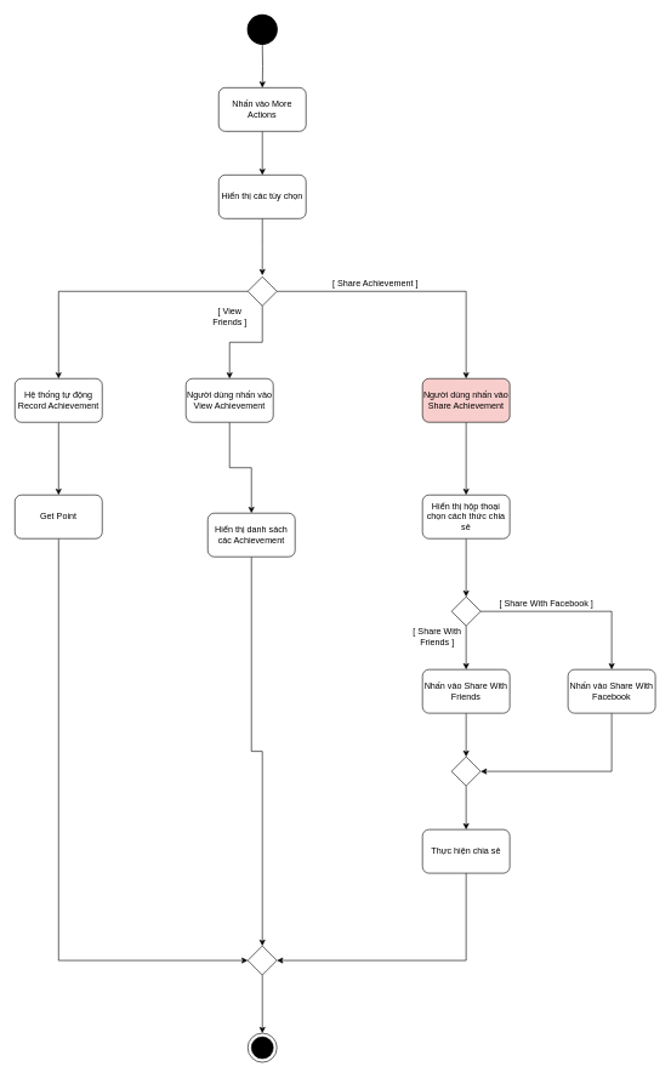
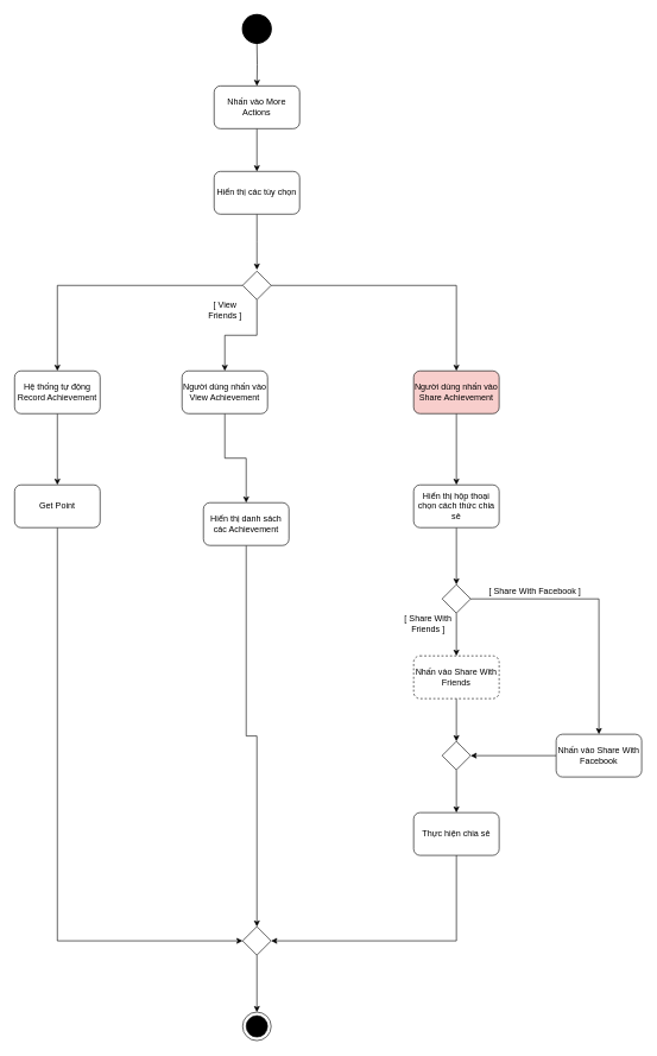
  <mxCell id="0" />
  <mxCell id="1" parent="0" />
  <mxCell id="2" value="" style="shape=ellipse;html=1;fillColor=#000000;strokeWidth=2;verticalLabelPosition=bottom;verticalAlignment=top;perimeter=ellipsePerimeter;" parent="1" vertex="1"><mxGeometry x="340" y="20" width="40" height="40" as="geometry" /></mxCell>
  <mxCell id="3" style="edgeStyle=orthogonalEdgeStyle;rounded=0;orthogonalLoop=1;jettySize=auto;html=1;entryX=0;entryY=0.5;entryDx=0;entryDy=0;" parent="1" source="4" edge="1"><mxGeometry relative="1" as="geometry"><mxPoint x="360" y="378" as="targetPoint" /></mxGeometry></mxCell>
  <mxCell id="4" value="Hiển thị các tùy chọn" style="rounded=1;whiteSpace=wrap;html=1;" parent="1" vertex="1"><mxGeometry x="300" y="240" width="120" height="60" as="geometry" /></mxCell>
  <mxCell id="5" style="edgeStyle=orthogonalEdgeStyle;rounded=0;orthogonalLoop=1;jettySize=auto;html=1;entryX=0.5;entryY=0;entryDx=0;entryDy=0;" parent="1" source="6" target="37" edge="1"><mxGeometry relative="1" as="geometry" /></mxCell>
  <mxCell id="6" value="&lt;span&gt;Người dùng nhấn vào View Achievement&lt;/span&gt;" style="rounded=1;whiteSpace=wrap;html=1;" parent="1" vertex="1"><mxGeometry x="255" y="520" width="120" height="60" as="geometry" /></mxCell>
  <mxCell id="7" style="edgeStyle=orthogonalEdgeStyle;rounded=0;orthogonalLoop=1;jettySize=auto;html=1;" parent="1" source="8" target="13" edge="1"><mxGeometry relative="1" as="geometry" /></mxCell>
  <mxCell id="8" value="Hệ thống tự động Record Achievement" style="rounded=1;whiteSpace=wrap;html=1;" parent="1" vertex="1"><mxGeometry x="20" y="520" width="120" height="60" as="geometry" /></mxCell>
  <mxCell id="9" style="edgeStyle=orthogonalEdgeStyle;rounded=0;orthogonalLoop=1;jettySize=auto;html=1;entryX=0.5;entryY=0;entryDx=0;entryDy=0;" parent="1" source="11" target="27" edge="1"><mxGeometry relative="1" as="geometry" /></mxCell>
  <mxCell id="10" style="edgeStyle=orthogonalEdgeStyle;rounded=0;orthogonalLoop=1;jettySize=auto;html=1;" parent="1" source="11" target="29" edge="1"><mxGeometry relative="1" as="geometry" /></mxCell>
  <mxCell id="11" value="" style="shape=rhombus;html=1;verticalLabelPosition=bottom;verticalAlignment=top;" parent="1" vertex="1"><mxGeometry x="620" y="820" width="40" height="40" as="geometry" /></mxCell>
  <mxCell id="12" style="edgeStyle=orthogonalEdgeStyle;rounded=0;orthogonalLoop=1;jettySize=auto;html=1;entryX=0;entryY=0.5;entryDx=0;entryDy=0;" parent="1" source="13" target="35" edge="1"><mxGeometry relative="1" as="geometry"><Array as="points"><mxPoint x="80" y="1320" /></Array></mxGeometry></mxCell>
  <mxCell id="13" value="Get Point" style="rounded=1;whiteSpace=wrap;html=1;" parent="1" vertex="1"><mxGeometry x="20" y="680" width="120" height="60" as="geometry" /></mxCell>
  <mxCell id="14" value="" style="shape=mxgraph.sysml.actFinal;html=1;verticalLabelPosition=bottom;labelBackgroundColor=#ffffff;verticalAlign=top;" parent="1" vertex="1"><mxGeometry x="340" y="1420" width="40" height="40" as="geometry" /></mxCell>
  <mxCell id="15" style="edgeStyle=orthogonalEdgeStyle;rounded=0;orthogonalLoop=1;jettySize=auto;html=1;entryX=0.5;entryY=0;entryDx=0;entryDy=0;" parent="1" source="16" target="4" edge="1"><mxGeometry relative="1" as="geometry" /></mxCell>
  <mxCell id="16" value="Nhấn vào More Actions" style="rounded=1;whiteSpace=wrap;html=1;" parent="1" vertex="1"><mxGeometry x="300" y="120" width="120" height="60" as="geometry" /></mxCell>
  <mxCell id="17" style="edgeStyle=orthogonalEdgeStyle;rounded=0;orthogonalLoop=1;jettySize=auto;html=1;" parent="1" target="16" edge="1"><mxGeometry relative="1" as="geometry"><mxPoint x="360" y="60" as="sourcePoint" /></mxGeometry></mxCell>
  <mxCell id="18" style="edgeStyle=orthogonalEdgeStyle;rounded=0;orthogonalLoop=1;jettySize=auto;html=1;" parent="1" source="19" target="25" edge="1"><mxGeometry relative="1" as="geometry" /></mxCell>
  <mxCell id="19" value="Người dùng nhấn vào Share Achievement" style="rounded=1;whiteSpace=wrap;html=1;fillColor=#f8cecc;" parent="1" vertex="1"><mxGeometry x="580" y="520" width="120" height="60" as="geometry" /></mxCell>
  <mxCell id="20" style="edgeStyle=orthogonalEdgeStyle;rounded=0;orthogonalLoop=1;jettySize=auto;html=1;" parent="1" source="23" target="8" edge="1"><mxGeometry relative="1" as="geometry" /></mxCell>
  <mxCell id="21" style="edgeStyle=orthogonalEdgeStyle;rounded=0;orthogonalLoop=1;jettySize=auto;html=1;entryX=0.5;entryY=0;entryDx=0;entryDy=0;" parent="1" source="23" target="6" edge="1"><mxGeometry relative="1" as="geometry" /></mxCell>
  <mxCell id="22" style="edgeStyle=orthogonalEdgeStyle;rounded=0;orthogonalLoop=1;jettySize=auto;html=1;entryX=0.5;entryY=0;entryDx=0;entryDy=0;" parent="1" source="23" target="19" edge="1"><mxGeometry relative="1" as="geometry" /></mxCell>
  <mxCell id="23" value="" style="shape=rhombus;html=1;verticalLabelPosition=bottom;verticalAlignment=top;" parent="1" vertex="1"><mxGeometry x="340" y="380" width="40" height="40" as="geometry" /></mxCell>
  <mxCell id="24" style="edgeStyle=orthogonalEdgeStyle;rounded=0;orthogonalLoop=1;jettySize=auto;html=1;entryX=0.5;entryY=0;entryDx=0;entryDy=0;" parent="1" source="25" target="11" edge="1"><mxGeometry relative="1" as="geometry" /></mxCell>
  <mxCell id="25" value="Hiển thị hộp thoại chọn cách thức chia sẻ" style="rounded=1;whiteSpace=wrap;html=1;" parent="1" vertex="1"><mxGeometry x="580" y="680" width="120" height="60" as="geometry" /></mxCell>
  <mxCell id="26" style="edgeStyle=orthogonalEdgeStyle;rounded=0;orthogonalLoop=1;jettySize=auto;html=1;entryX=0.5;entryY=0;entryDx=0;entryDy=0;" parent="1" source="27" target="33" edge="1"><mxGeometry relative="1" as="geometry" /></mxCell>
- <mxCell id="27" value="Nhấn vào Share With Friends" style="rounded=1;whiteSpace=wrap;html=1;" parent="1" vertex="1"><mxGeometry x="580" y="920" width="120" height="60" as="geometry" /></mxCell>
+ <mxCell id="27" value="Nhấn vào Share With Friends" style="rounded=1;whiteSpace=wrap;html=1;dashed=1;" parent="1" vertex="1"><mxGeometry x="580" y="920" width="120" height="60" as="geometry" /></mxCell>
  <mxCell id="28" style="edgeStyle=orthogonalEdgeStyle;rounded=0;orthogonalLoop=1;jettySize=auto;html=1;entryX=1;entryY=0.5;entryDx=0;entryDy=0;" parent="1" source="29" target="33" edge="1"><mxGeometry relative="1" as="geometry"><Array as="points"><mxPoint x="840" y="1060" /></Array></mxGeometry></mxCell>
- <mxCell id="29" value="Nhấn vào Share With Facebook" style="rounded=1;whiteSpace=wrap;html=1;" parent="1" vertex="1"><mxGeometry x="780" y="920" width="120" height="60" as="geometry" /></mxCell>
+ <mxCell id="29" value="Nhấn vào Share With Facebook" style="rounded=1;whiteSpace=wrap;html=1;" parent="1" vertex="1"><mxGeometry x="780" y="1030" width="120" height="60" as="geometry" /></mxCell>
  <mxCell id="30" style="edgeStyle=orthogonalEdgeStyle;rounded=0;orthogonalLoop=1;jettySize=auto;html=1;entryX=1;entryY=0.5;entryDx=0;entryDy=0;" parent="1" source="31" target="35" edge="1"><mxGeometry relative="1" as="geometry"><Array as="points"><mxPoint x="640" y="1320" /></Array></mxGeometry></mxCell>
  <mxCell id="31" value="Thực hiện chia sẻ" style="rounded=1;whiteSpace=wrap;html=1;" parent="1" vertex="1"><mxGeometry x="580" y="1140" width="120" height="60" as="geometry" /></mxCell>
  <mxCell id="32" style="edgeStyle=orthogonalEdgeStyle;rounded=0;orthogonalLoop=1;jettySize=auto;html=1;entryX=0.5;entryY=0;entryDx=0;entryDy=0;" parent="1" source="33" target="31" edge="1"><mxGeometry relative="1" as="geometry" /></mxCell>
  <mxCell id="33" value="" style="shape=rhombus;html=1;verticalLabelPosition=bottom;verticalAlignment=top;" parent="1" vertex="1"><mxGeometry x="620" y="1040" width="40" height="40" as="geometry" /></mxCell>
  <mxCell id="34" style="edgeStyle=orthogonalEdgeStyle;rounded=0;orthogonalLoop=1;jettySize=auto;html=1;entryX=0.5;entryY=0;entryDx=0;entryDy=0;entryPerimeter=0;" parent="1" source="35" target="14" edge="1"><mxGeometry relative="1" as="geometry" /></mxCell>
  <mxCell id="35" value="" style="shape=rhombus;html=1;verticalLabelPosition=bottom;verticalAlignment=top;" parent="1" vertex="1"><mxGeometry x="340" y="1300" width="40" height="40" as="geometry" /></mxCell>
  <mxCell id="36" style="edgeStyle=orthogonalEdgeStyle;rounded=0;orthogonalLoop=1;jettySize=auto;html=1;" parent="1" source="37" target="35" edge="1"><mxGeometry relative="1" as="geometry" /></mxCell>
  <mxCell id="37" value="Hiển thị danh sách các Achievement" style="rounded=1;whiteSpace=wrap;html=1;" parent="1" vertex="1"><mxGeometry x="285" y="705" width="120" height="60" as="geometry" /></mxCell>
- <mxCell id="38" value="[ Share Achievement ]" style="text;html=1;align=center;verticalAlign=middle;resizable=0;points=[];autosize=1;" parent="1" vertex="1"><mxGeometry x="450" y="380" width="130" height="20" as="geometry" /></mxCell>
  <mxCell id="39" value="[ View &lt;br&gt;Friends ]" style="text;html=1;align=center;verticalAlign=middle;resizable=0;points=[];autosize=1;" parent="1" vertex="1"><mxGeometry x="270" y="420" width="90" height="30" as="geometry" /></mxCell>
  <mxCell id="40" value="[&amp;nbsp;&lt;span&gt;Share With Facebook&amp;nbsp;&lt;/span&gt;]" style="text;html=1;align=center;verticalAlign=middle;resizable=0;points=[];autosize=1;" parent="1" vertex="1"><mxGeometry x="680" y="820" width="140" height="20" as="geometry" /></mxCell>
  <mxCell id="41" value="[&amp;nbsp;&lt;span&gt;Share With &lt;br&gt;Friends&amp;nbsp;&lt;/span&gt;]" style="text;html=1;align=center;verticalAlign=middle;resizable=0;points=[];autosize=1;" parent="1" vertex="1"><mxGeometry x="560" y="860" width="80" height="30" as="geometry" /></mxCell>
